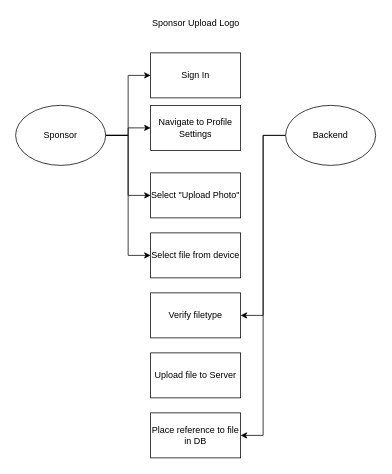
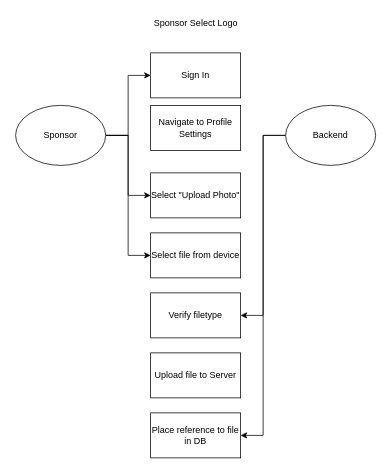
  <mxCell id="0" />
  <mxCell id="1" parent="0" />
  <mxCell id="2" style="edgeStyle=orthogonalEdgeStyle;rounded=0;orthogonalLoop=1;jettySize=auto;html=1;exitX=1;exitY=0.5;exitDx=0;exitDy=0;entryX=0;entryY=0.5;entryDx=0;entryDy=0;" edge="1" parent="1" source="6" target="10"><mxGeometry relative="1" as="geometry" /></mxCell>
- <mxCell id="3" style="edgeStyle=orthogonalEdgeStyle;rounded=0;orthogonalLoop=1;jettySize=auto;html=1;exitX=1;exitY=0.5;exitDx=0;exitDy=0;" edge="1" parent="1" source="6" target="11"><mxGeometry relative="1" as="geometry" /></mxCell>
  <mxCell id="4" style="edgeStyle=orthogonalEdgeStyle;rounded=0;orthogonalLoop=1;jettySize=auto;html=1;exitX=1;exitY=0.5;exitDx=0;exitDy=0;entryX=0;entryY=0.5;entryDx=0;entryDy=0;" edge="1" parent="1" source="6" target="12"><mxGeometry relative="1" as="geometry" /></mxCell>
  <mxCell id="5" style="edgeStyle=orthogonalEdgeStyle;rounded=0;orthogonalLoop=1;jettySize=auto;html=1;exitX=1;exitY=0.5;exitDx=0;exitDy=0;entryX=0;entryY=0.5;entryDx=0;entryDy=0;" edge="1" parent="1" source="6" target="14"><mxGeometry relative="1" as="geometry" /></mxCell>
  <mxCell id="6" value="Sponsor" style="ellipse;whiteSpace=wrap;html=1;" vertex="1" parent="1"><mxGeometry x="20" y="140" width="120" height="80" as="geometry" /></mxCell>
  <mxCell id="7" style="edgeStyle=orthogonalEdgeStyle;rounded=0;orthogonalLoop=1;jettySize=auto;html=1;exitX=0;exitY=0.5;exitDx=0;exitDy=0;entryX=1;entryY=0.5;entryDx=0;entryDy=0;" edge="1" parent="1" source="9" target="15"><mxGeometry relative="1" as="geometry" /></mxCell>
  <mxCell id="8" style="edgeStyle=orthogonalEdgeStyle;rounded=0;orthogonalLoop=1;jettySize=auto;html=1;exitX=0;exitY=0.5;exitDx=0;exitDy=0;entryX=1;entryY=0.5;entryDx=0;entryDy=0;" edge="1" parent="1" source="9" target="17"><mxGeometry relative="1" as="geometry" /></mxCell>
  <mxCell id="9" value="Backend" style="ellipse;whiteSpace=wrap;html=1;" vertex="1" parent="1"><mxGeometry x="380" y="140" width="120" height="80" as="geometry" /></mxCell>
  <mxCell id="10" value="Sign In" style="rounded=0;whiteSpace=wrap;html=1;" vertex="1" parent="1"><mxGeometry x="200" y="70" width="120" height="60" as="geometry" /></mxCell>
  <mxCell id="11" value="Navigate to Profile Settings" style="rounded=0;whiteSpace=wrap;html=1;" vertex="1" parent="1"><mxGeometry x="200" y="140" width="120" height="60" as="geometry" /></mxCell>
  <mxCell id="12" value="Select &quot;Upload Photo&quot;" style="rounded=0;whiteSpace=wrap;html=1;" vertex="1" parent="1"><mxGeometry x="200" y="230" width="120" height="60" as="geometry" /></mxCell>
- <mxCell id="13" value="Sponsor Upload Logo" style="text;html=1;align=center;verticalAlign=middle;resizable=0;points=[];autosize=1;strokeColor=none;fillColor=none;" vertex="1" parent="1"><mxGeometry x="195" y="20" width="130" height="20" as="geometry" /></mxCell>
+ <mxCell id="13" value="Sponsor Select Logo" style="text;html=1;align=center;verticalAlign=middle;resizable=0;points=[];autosize=1;strokeColor=none;fillColor=none;" vertex="1" parent="1"><mxGeometry x="195" y="20" width="130" height="20" as="geometry" /></mxCell>
  <mxCell id="14" value="Select file from device" style="rounded=0;whiteSpace=wrap;html=1;" vertex="1" parent="1"><mxGeometry x="200" y="310" width="120" height="60" as="geometry" /></mxCell>
  <mxCell id="15" value="Verify filetype" style="whiteSpace=wrap;html=1;" vertex="1" parent="1"><mxGeometry x="200" y="390" width="120" height="60" as="geometry" /></mxCell>
  <mxCell id="16" value="Upload file to Server" style="whiteSpace=wrap;html=1;" vertex="1" parent="1"><mxGeometry x="200" y="470" width="120" height="60" as="geometry" /></mxCell>
  <mxCell id="17" value="Place reference to file in DB" style="whiteSpace=wrap;html=1;" vertex="1" parent="1"><mxGeometry x="200" y="550" width="120" height="60" as="geometry" /></mxCell>
